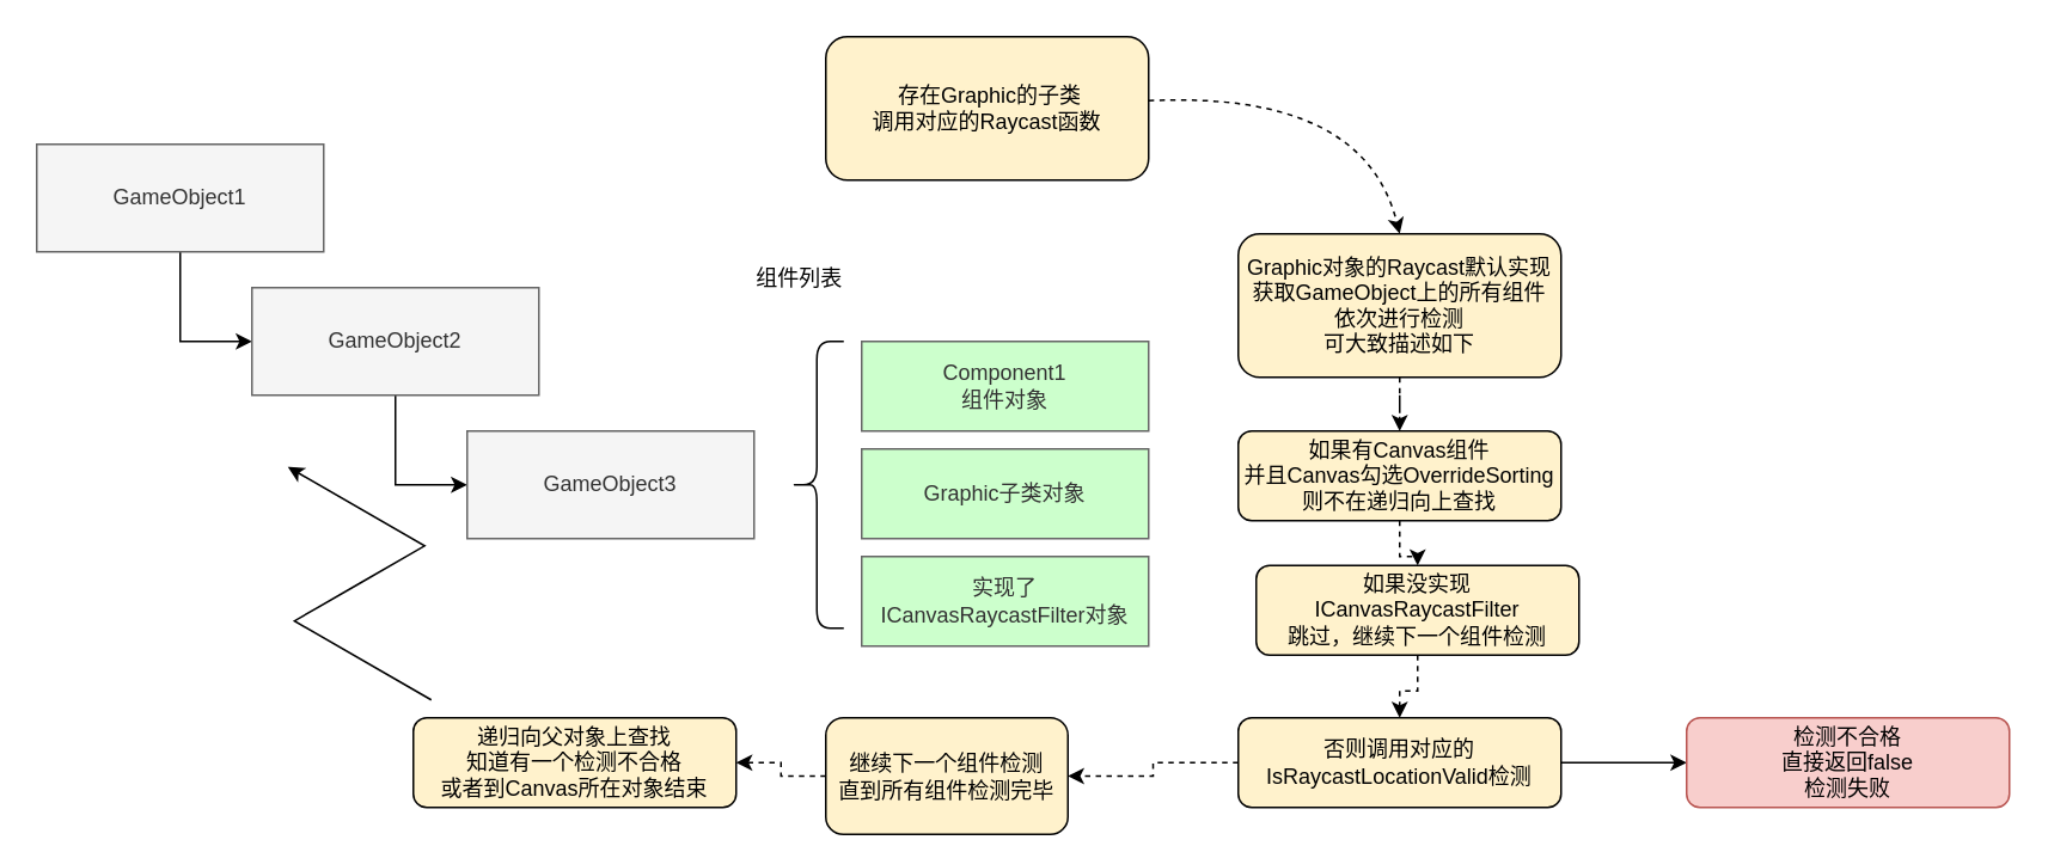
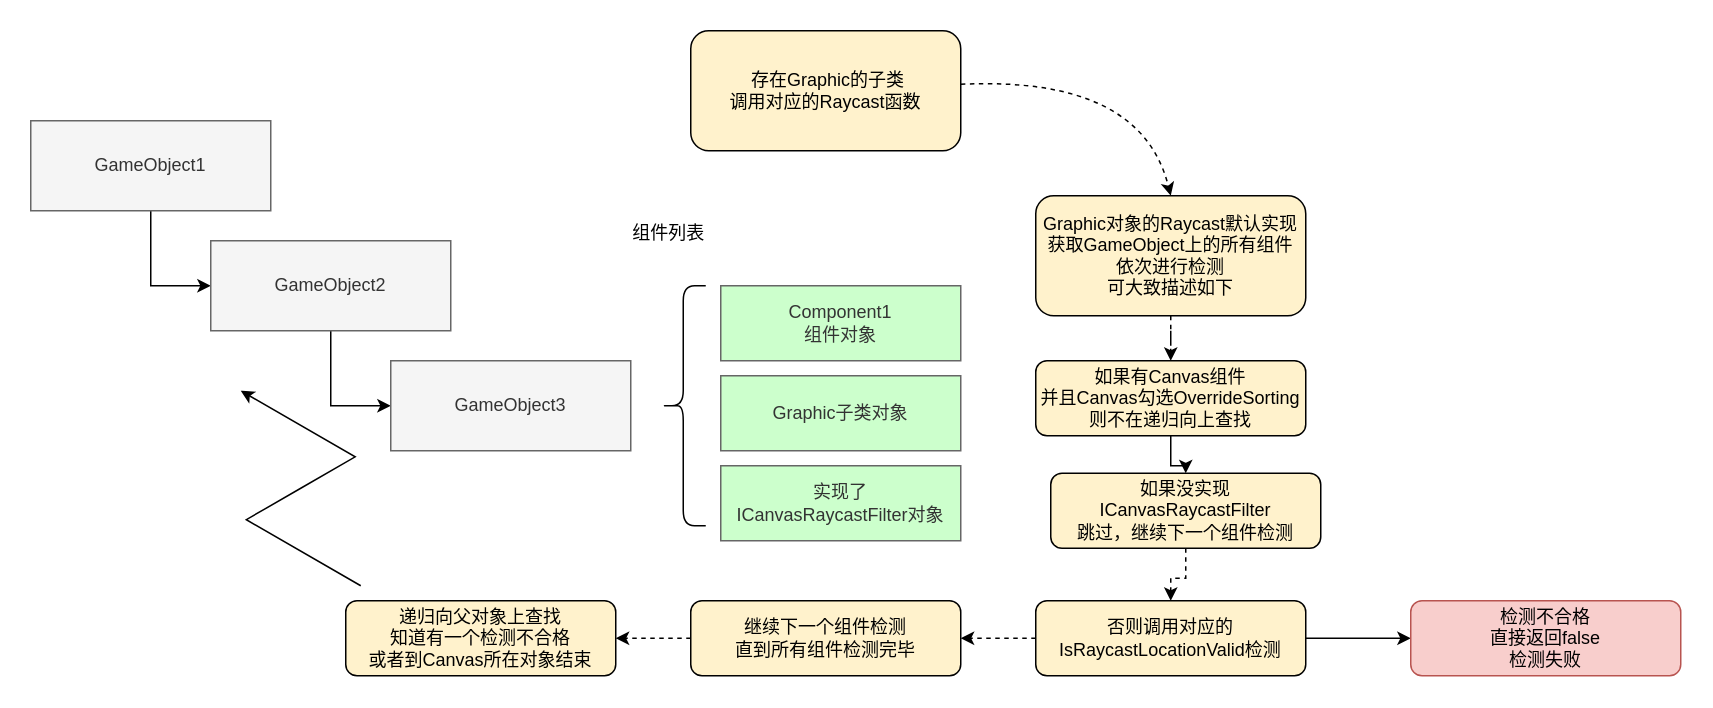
  <mxCell id="0" />
  <mxCell id="1" parent="0" />
  <mxCell id="2" style="edgeStyle=orthogonalEdgeStyle;rounded=0;orthogonalLoop=1;jettySize=auto;html=1;entryX=0;entryY=0.5;entryDx=0;entryDy=0;" edge="1" parent="1" source="3" target="5"><mxGeometry relative="1" as="geometry" /></mxCell>
  <mxCell id="3" value="GameObject1" style="rounded=0;whiteSpace=wrap;html=1;fillColor=#f5f5f5;fontColor=#333333;strokeColor=#666666;" vertex="1" parent="1"><mxGeometry x="20" y="80" width="160" height="60" as="geometry" /></mxCell>
  <mxCell id="4" style="edgeStyle=orthogonalEdgeStyle;rounded=0;orthogonalLoop=1;jettySize=auto;html=1;entryX=0;entryY=0.5;entryDx=0;entryDy=0;" edge="1" parent="1" source="5" target="6"><mxGeometry relative="1" as="geometry" /></mxCell>
  <mxCell id="5" value="GameObject2" style="rounded=0;whiteSpace=wrap;html=1;fillColor=#f5f5f5;fontColor=#333333;strokeColor=#666666;" vertex="1" parent="1"><mxGeometry x="140" y="160" width="160" height="60" as="geometry" /></mxCell>
  <mxCell id="6" value="GameObject3" style="rounded=0;whiteSpace=wrap;html=1;fillColor=#f5f5f5;fontColor=#333333;strokeColor=#666666;" vertex="1" parent="1"><mxGeometry x="260" y="240" width="160" height="60" as="geometry" /></mxCell>
  <mxCell id="7" value="&amp;nbsp;存在Graphic的子类&lt;br&gt;调用对应的Raycast函数" style="rounded=1;whiteSpace=wrap;html=1;fillColor=#FFF2CC;" vertex="1" parent="1"><mxGeometry x="460" y="20" width="180" height="80" as="geometry" /></mxCell>
  <mxCell id="8" value="" style="shape=curlyBracket;whiteSpace=wrap;html=1;rounded=1;labelPosition=left;verticalLabelPosition=middle;align=right;verticalAlign=middle;" vertex="1" parent="1"><mxGeometry x="440" y="190" width="30" height="160" as="geometry" /></mxCell>
  <mxCell id="9" value="Component1&lt;br&gt;组件对象" style="rounded=0;whiteSpace=wrap;html=1;fillColor=#CCFFCC;fontColor=#333333;strokeColor=#666666;" vertex="1" parent="1"><mxGeometry x="480" y="190" width="160" height="50" as="geometry" /></mxCell>
  <mxCell id="10" value="Graphic子类对象" style="rounded=0;whiteSpace=wrap;html=1;fillColor=#CCFFCC;fontColor=#333333;strokeColor=#666666;" vertex="1" parent="1"><mxGeometry x="480" y="250" width="160" height="50" as="geometry" /></mxCell>
  <mxCell id="11" value="实现了&lt;br&gt;ICanvasRaycastFilter对象" style="rounded=0;whiteSpace=wrap;html=1;fillColor=#CCFFCC;fontColor=#333333;strokeColor=#666666;" vertex="1" parent="1"><mxGeometry x="480" y="310" width="160" height="50" as="geometry" /></mxCell>
  <mxCell id="12" style="edgeStyle=orthogonalEdgeStyle;rounded=0;orthogonalLoop=1;jettySize=auto;html=1;dashed=1;" edge="1" parent="1" source="13" target="17"><mxGeometry relative="1" as="geometry" /></mxCell>
  <mxCell id="13" value="Graphic对象的Raycast默认实现&lt;br&gt;获取GameObject上的所有组件&lt;br&gt;依次进行检测&lt;br&gt;可大致描述如下" style="rounded=1;whiteSpace=wrap;html=1;fillColor=#FFF2CC;" vertex="1" parent="1"><mxGeometry x="690" y="130" width="180" height="80" as="geometry" /></mxCell>
  <mxCell id="14" value="组件列表" style="text;html=1;align=center;verticalAlign=middle;resizable=0;points=[];autosize=1;strokeColor=none;fillColor=none;" vertex="1" parent="1"><mxGeometry x="410" y="140" width="70" height="30" as="geometry" /></mxCell>
  <mxCell id="15" value="" style="curved=1;endArrow=classic;html=1;rounded=0;entryX=0.5;entryY=0;entryDx=0;entryDy=0;dashed=1;" edge="1" parent="1" source="7" target="13"><mxGeometry width="50" height="50" relative="1" as="geometry"><mxPoint x="690" y="50" as="sourcePoint" /><mxPoint x="740" y="0" as="targetPoint" /><Array as="points"><mxPoint x="760" y="50" /></Array></mxGeometry></mxCell>
- <mxCell id="16" style="edgeStyle=orthogonalEdgeStyle;rounded=0;orthogonalLoop=1;jettySize=auto;html=1;dashed=1;" edge="1" parent="1" source="17" target="19"><mxGeometry relative="1" as="geometry" /></mxCell>
+ <mxCell id="16" style="edgeStyle=orthogonalEdgeStyle;rounded=0;orthogonalLoop=1;jettySize=auto;html=1;dashed=0;" edge="1" parent="1" source="17" target="19"><mxGeometry relative="1" as="geometry" /></mxCell>
  <mxCell id="17" value="如果有Canvas组件&lt;br&gt;并且Canvas勾选OverrideSorting&lt;br&gt;则不在递归向上查找" style="rounded=1;whiteSpace=wrap;html=1;fillColor=#FFF2CC;" vertex="1" parent="1"><mxGeometry x="690" y="240" width="180" height="50" as="geometry" /></mxCell>
  <mxCell id="18" style="edgeStyle=orthogonalEdgeStyle;rounded=0;orthogonalLoop=1;jettySize=auto;html=1;dashed=1;" edge="1" parent="1" source="19" target="22"><mxGeometry relative="1" as="geometry" /></mxCell>
  <mxCell id="19" value="如果没实现&lt;br&gt;ICanvasRaycastFilter&lt;br&gt;跳过，继续下一个组件检测" style="rounded=1;whiteSpace=wrap;html=1;fillColor=#FFF2CC;" vertex="1" parent="1"><mxGeometry x="700" y="315" width="180" height="50" as="geometry" /></mxCell>
  <mxCell id="20" value="" style="edgeStyle=orthogonalEdgeStyle;rounded=0;orthogonalLoop=1;jettySize=auto;html=1;dashed=0;" edge="1" parent="1" source="22" target="23"><mxGeometry relative="1" as="geometry" /></mxCell>
  <mxCell id="21" style="edgeStyle=orthogonalEdgeStyle;rounded=0;orthogonalLoop=1;jettySize=auto;html=1;dashed=1;" edge="1" parent="1" source="22" target="25"><mxGeometry relative="1" as="geometry" /></mxCell>
  <mxCell id="22" value="否则调用对应的&lt;br&gt;IsRaycastLocationValid检测" style="rounded=1;whiteSpace=wrap;html=1;fillColor=#FFF2CC;" vertex="1" parent="1"><mxGeometry x="690" y="400" width="180" height="50" as="geometry" /></mxCell>
  <mxCell id="23" value="检测不合格&lt;br&gt;直接返回false&lt;br&gt;检测失败" style="rounded=1;whiteSpace=wrap;html=1;fillColor=#f8cecc;strokeColor=#b85450;" vertex="1" parent="1"><mxGeometry x="940" y="400" width="180" height="50" as="geometry" /></mxCell>
  <mxCell id="24" style="edgeStyle=orthogonalEdgeStyle;rounded=0;orthogonalLoop=1;jettySize=auto;html=1;dashed=1;" edge="1" parent="1" source="25" target="26"><mxGeometry relative="1" as="geometry" /></mxCell>
- <mxCell id="25" value="继续下一个组件检测&lt;br&gt;直到所有组件检测完毕" style="rounded=1;whiteSpace=wrap;html=1;fillColor=#FFF2CC;" vertex="1" parent="1"><mxGeometry x="460" y="400" width="135" height="65" as="geometry" /></mxCell>
+ <mxCell id="25" value="继续下一个组件检测&lt;br&gt;直到所有组件检测完毕" style="rounded=1;whiteSpace=wrap;html=1;fillColor=#FFF2CC;" vertex="1" parent="1"><mxGeometry x="460" y="400" width="180" height="50" as="geometry" /></mxCell>
  <mxCell id="26" value="&lt;div&gt;递归向父对象上查找&lt;br&gt;知道有一个检测不合格&lt;br&gt;或者到Canvas所在对象结束&lt;/div&gt;" style="rounded=1;whiteSpace=wrap;html=1;fillColor=#FFF2CC;" vertex="1" parent="1"><mxGeometry x="230" y="400" width="180" height="50" as="geometry" /></mxCell>
  <mxCell id="27" value="" style="endArrow=classic;html=1;rounded=0;edgeStyle=isometricEdgeStyle;strokeColor=default;elbow=vertical;" edge="1" parent="1"><mxGeometry width="50" height="50" relative="1" as="geometry"><mxPoint x="240" y="390" as="sourcePoint" /><mxPoint x="160" y="260" as="targetPoint" /></mxGeometry></mxCell>
